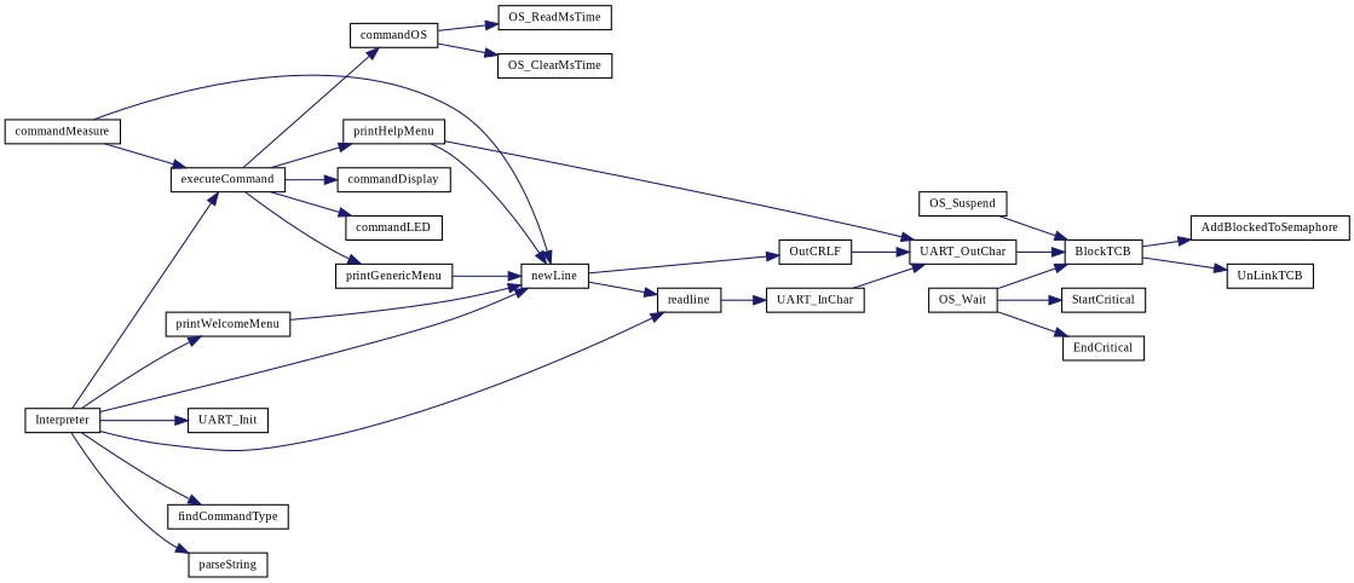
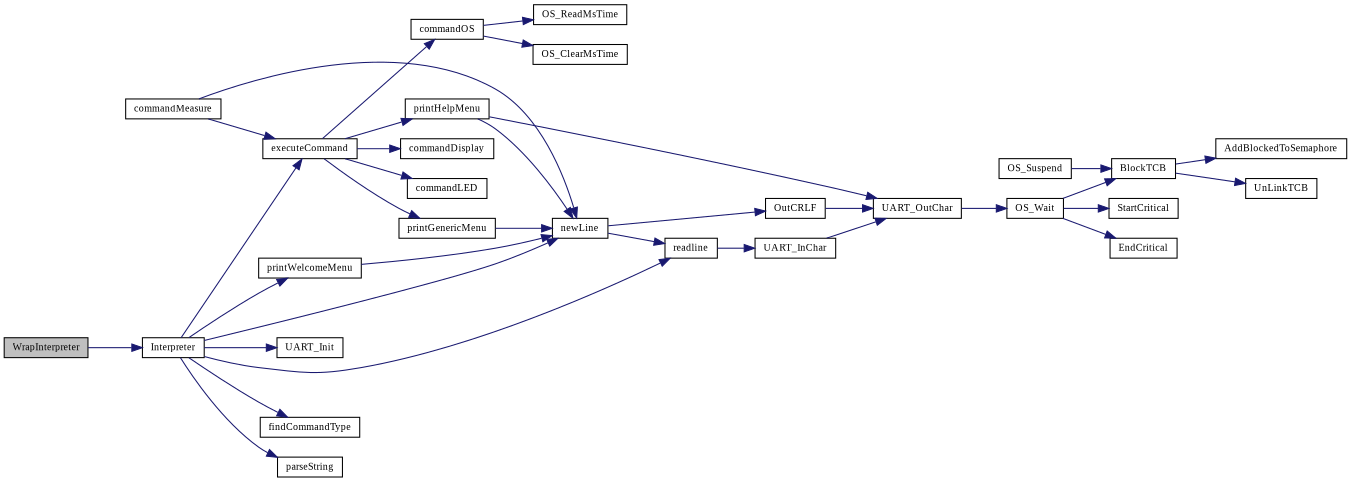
  digraph {
    fontname="Liberation Serif"
    rankdir=LR
    node [color=black fillcolor=white fontname="Liberation Serif" fontsize=10 shape=record style=filled]
    edge [color=midnightblue fontname="Liberation Serif" fontsize=10 labelfontname=Helvetica labelfontsize=10 style=solid]
+   n1 [fillcolor=grey75 fontcolor=black height=0.2 label=WrapInterpreter width=0.4]
    n2 [height=0.2 label=Interpreter width=0.4]
    n3 [height=0.2 label=executeCommand width=0.4]
    n4 [height=0.2 label=newLine width=0.4]
    n5 [height=0.2 label=findCommandType width=0.4]
    n6 [height=0.2 label=parseString width=0.4]
    n7 [height=0.2 label=printWelcomeMenu width=0.4]
    n8 [height=0.2 label=readline width=0.4]
    n9 [height=0.2 label=UART_Init width=0.4]
    n10 [height=0.2 label=commandDisplay width=0.4]
    n11 [height=0.2 label=commandLED width=0.4]
    n12 [height=0.2 label=commandOS width=0.4]
    n13 [height=0.2 label=printGenericMenu width=0.4]
    n14 [height=0.2 label=printHelpMenu width=0.4]
    n15 [height=0.2 label=OutCRLF width=0.4]
    n16 [height=0.2 label=UART_InChar width=0.4]
    n17 [height=0.2 label=commandMeasure width=0.4]
    n18 [height=0.2 label=OS_ClearMsTime width=0.4]
    n19 [height=0.2 label=OS_ReadMsTime width=0.4]
    n20 [height=0.2 label=UART_OutChar width=0.4]
    n21 [height=0.2 label=OS_Wait width=0.4]
    n22 [height=0.2 label=BlockTCB width=0.4]
    n23 [height=0.2 label=EndCritical width=0.4]
    n24 [height=0.2 label=StartCritical width=0.4]
    n25 [height=0.2 label=AddBlockedToSemaphore width=0.4]
    n26 [height=0.2 label=UnLinkTCB width=0.4]
    n27 [height=0.2 label=OS_Suspend width=0.4]
+   n1 -> n2
    n2 -> n3
    n2 -> n4
    n2 -> n5
    n2 -> n6
    n2 -> n7
    n2 -> n8
    n2 -> n9
    n3 -> n10
    n3 -> n11
    n3 -> n12
    n3 -> n13
    n3 -> n14
    n4 -> n8
    n4 -> n15
    n7 -> n4
    n8 -> n16
    n12 -> n18
    n12 -> n19
    n13 -> n4
    n14 -> n4
    n14 -> n20
    n15 -> n20
    n16 -> n20
    n17 -> n3
    n17 -> n4
-   n20 -> n22
+   n20 -> n21
    n21 -> n22
    n21 -> n23
    n21 -> n24
    n22 -> n25
    n22 -> n26
    n27 -> n22
  }
